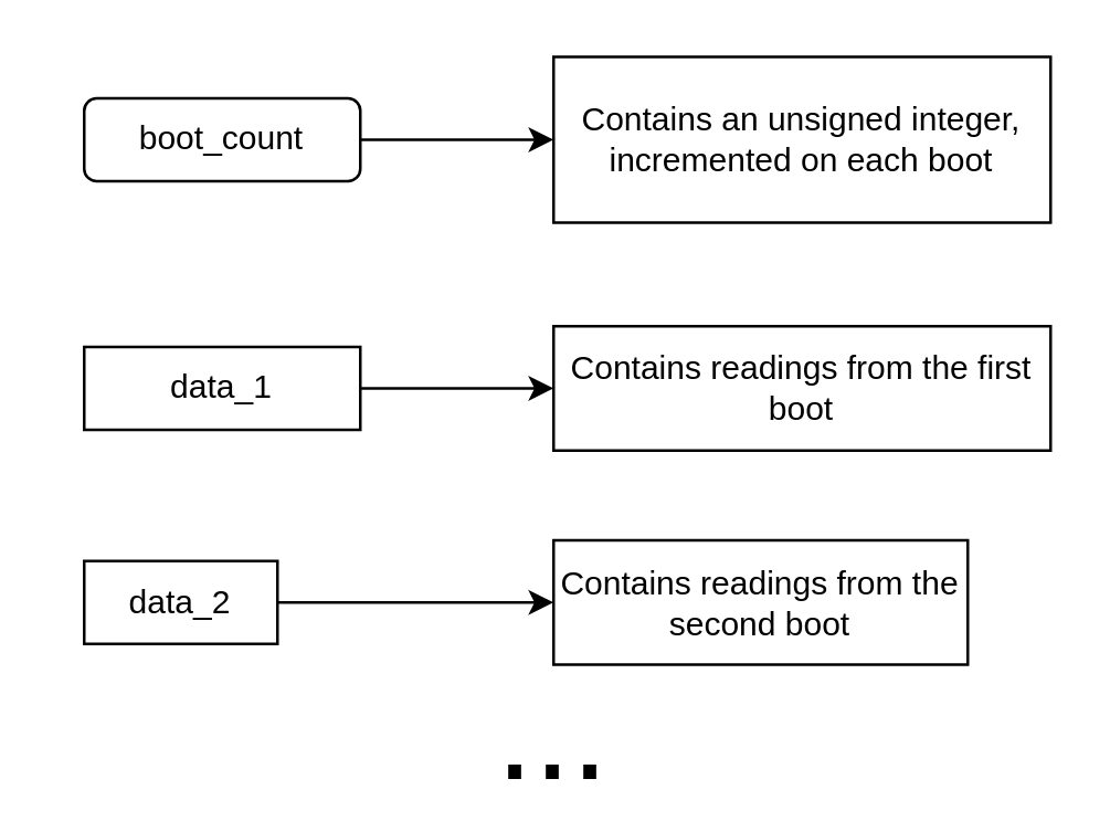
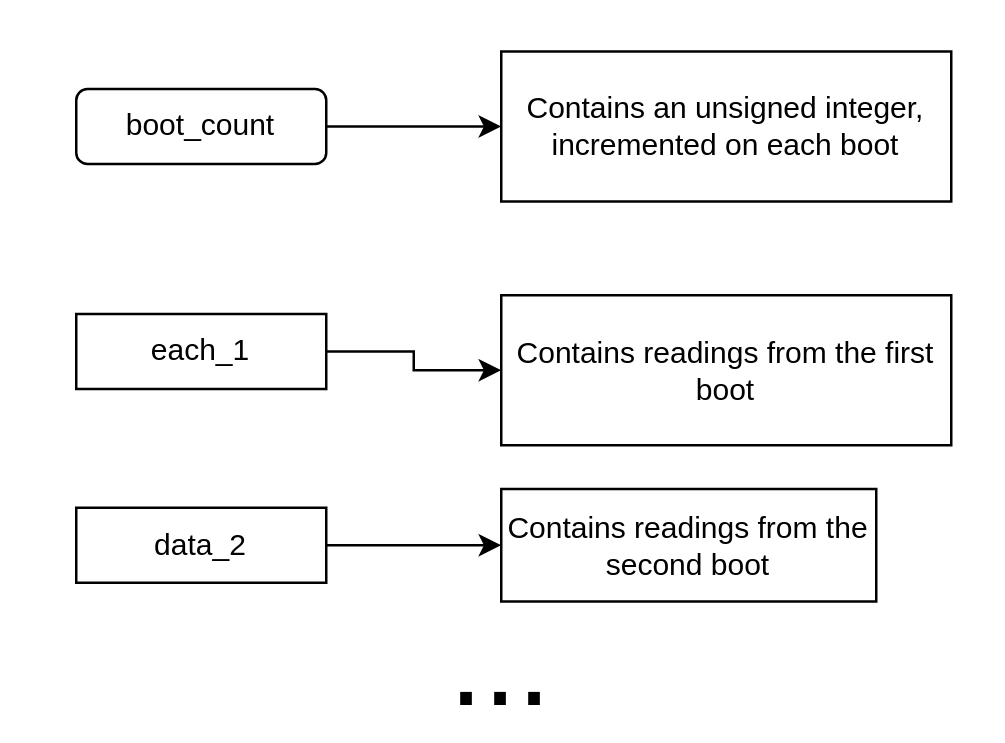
  <mxCell id="0" />
  <mxCell id="1" parent="0" />
  <mxCell id="2" value="" style="edgeStyle=orthogonalEdgeStyle;rounded=0;orthogonalLoop=1;jettySize=auto;html=1;" edge="1" parent="1" source="3" target="4"><mxGeometry relative="1" as="geometry" /></mxCell>
  <mxCell id="3" value="boot_count" style="whiteSpace=wrap;html=1;rounded=1;" vertex="1" parent="1"><mxGeometry x="30" y="35" width="100" height="30" as="geometry" /></mxCell>
  <mxCell id="4" value="Contains an unsigned integer, incremented on each boot" style="whiteSpace=wrap;html=1;rounded=0;" vertex="1" parent="1"><mxGeometry x="200" y="20" width="180" height="60" as="geometry" /></mxCell>
  <mxCell id="5" value="" style="edgeStyle=orthogonalEdgeStyle;rounded=0;orthogonalLoop=1;jettySize=auto;html=1;" edge="1" parent="1" source="6" target="7"><mxGeometry relative="1" as="geometry" /></mxCell>
- <mxCell id="6" value="data_1" style="rounded=0;whiteSpace=wrap;html=1;" vertex="1" parent="1"><mxGeometry x="30" y="125" width="100" height="30" as="geometry" /></mxCell>
- <mxCell id="7" value="Contains readings from the first boot" style="whiteSpace=wrap;html=1;rounded=0;" vertex="1" parent="1"><mxGeometry x="200" y="117.5" width="180" height="45" as="geometry" /></mxCell>
+ <mxCell id="6" value="each_1" style="rounded=0;whiteSpace=wrap;html=1;" vertex="1" parent="1"><mxGeometry x="30" y="125" width="100" height="30" as="geometry" /></mxCell>
+ <mxCell id="7" value="Contains readings from the first boot" style="whiteSpace=wrap;html=1;rounded=0;" vertex="1" parent="1"><mxGeometry x="200" y="117.5" width="180" height="60" as="geometry" /></mxCell>
  <mxCell id="8" value="" style="edgeStyle=orthogonalEdgeStyle;rounded=0;orthogonalLoop=1;jettySize=auto;html=1;" edge="1" parent="1" source="9" target="10"><mxGeometry relative="1" as="geometry" /></mxCell>
- <mxCell id="9" value="data_2" style="rounded=0;whiteSpace=wrap;html=1;" vertex="1" parent="1"><mxGeometry x="30" y="202.5" width="70" height="30" as="geometry" /></mxCell>
+ <mxCell id="9" value="data_2" style="rounded=0;whiteSpace=wrap;html=1;" vertex="1" parent="1"><mxGeometry x="30" y="202.5" width="100" height="30" as="geometry" /></mxCell>
  <mxCell id="10" value="Contains readings from the second boot" style="whiteSpace=wrap;html=1;rounded=0;" vertex="1" parent="1"><mxGeometry x="200" y="195" width="150" height="45" as="geometry" /></mxCell>
  <mxCell id="11" value="..." style="rounded=0;whiteSpace=wrap;html=1;strokeColor=none;fillColor=none;fontSize=49;" vertex="1" parent="1"><mxGeometry x="20" y="255" width="360" height="20" as="geometry" /></mxCell>
